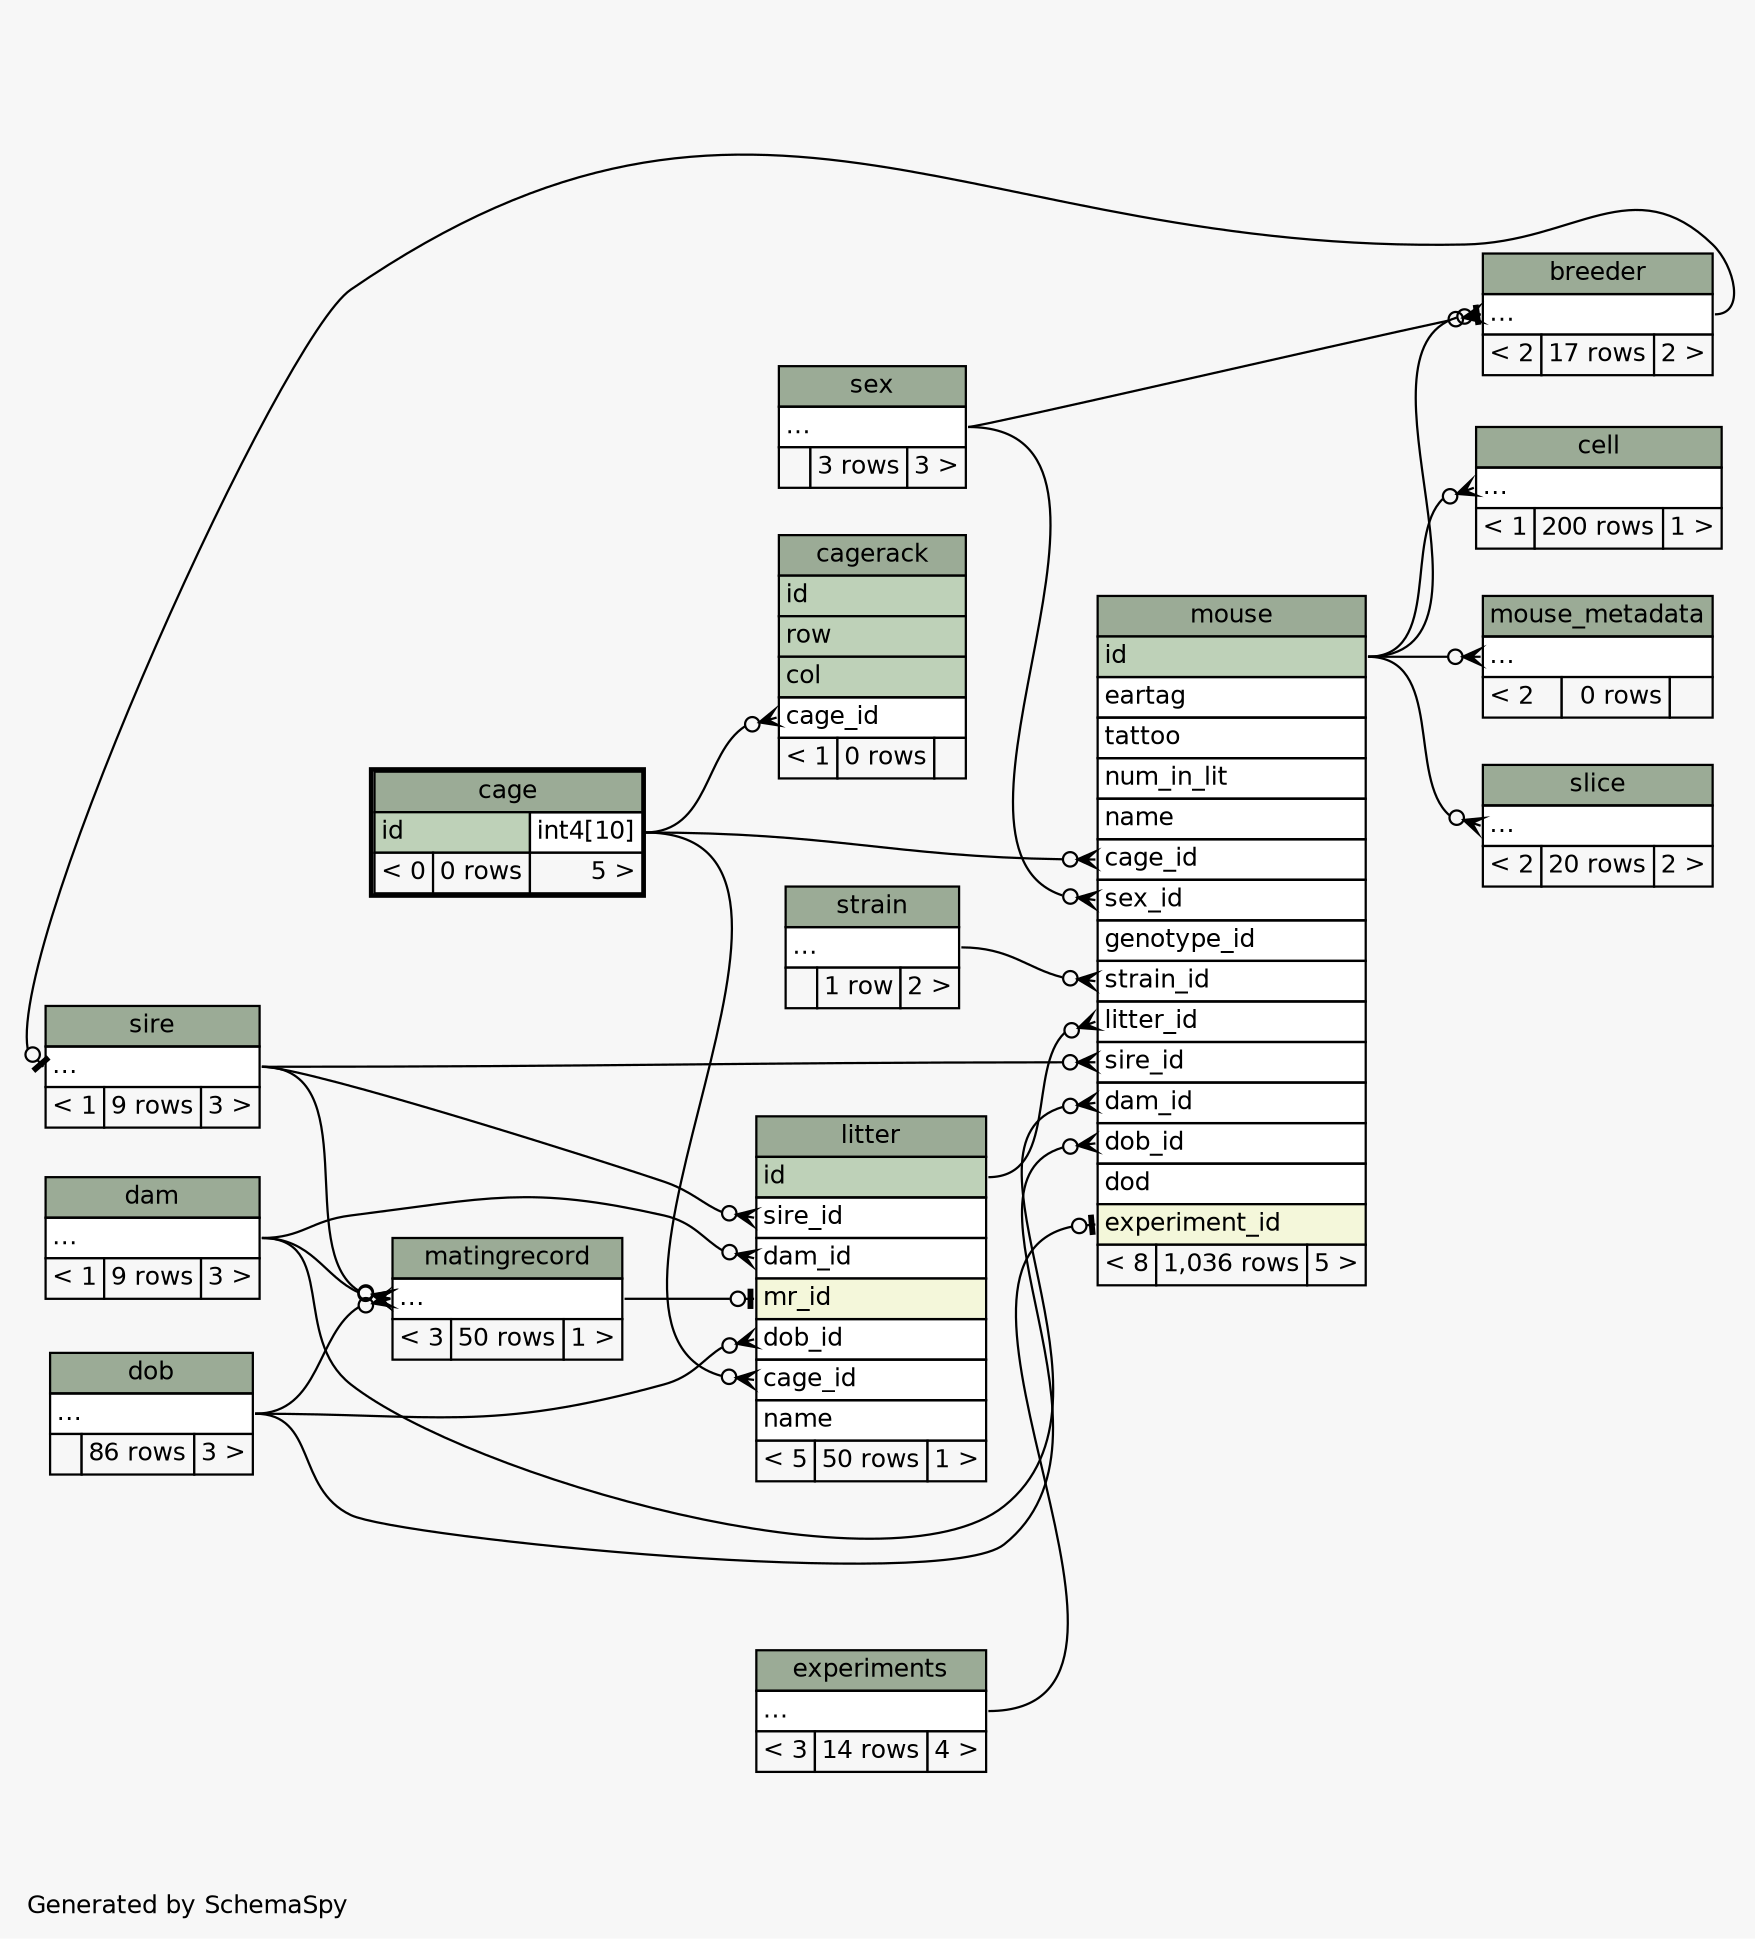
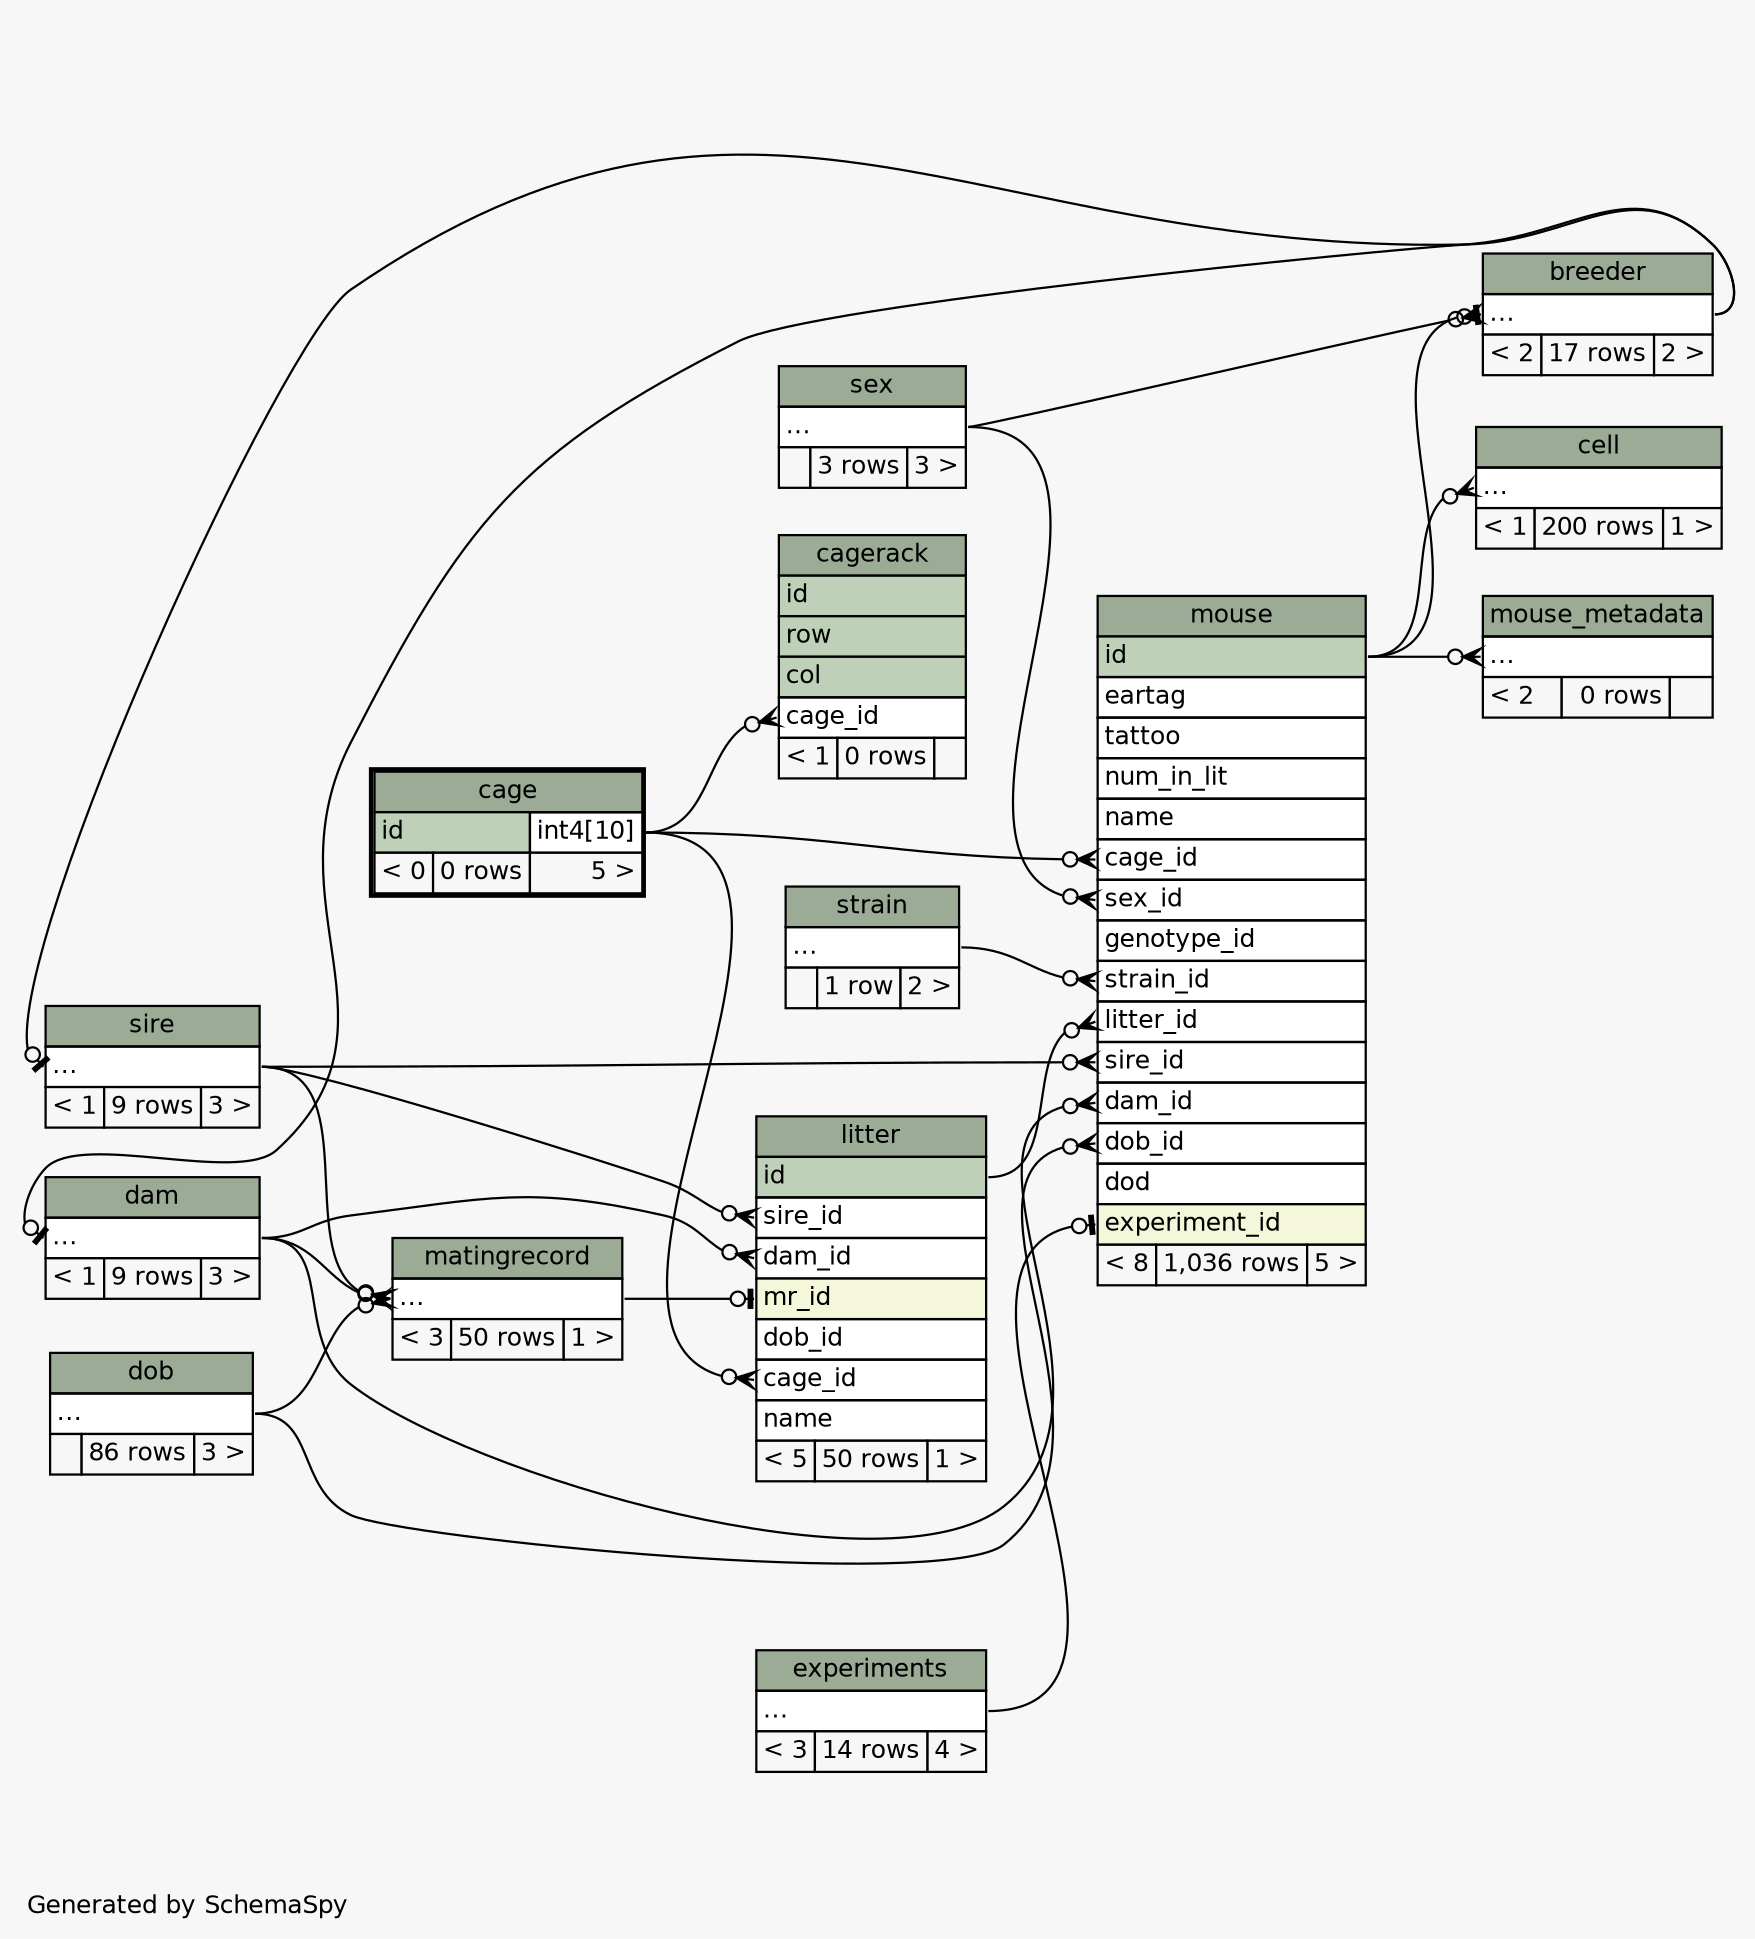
  digraph {
    bgcolor="#f7f7f7"
    fontname=Helvetica
    fontsize=11
    label="\nGenerated by SchemaSpy"
    labeljust=l
    nodesep=0.18
    rankdir=RL
    ranksep=0.46
    node [fontname=Helvetica fontsize=11 shape=plaintext]
    edge [arrowhead=none arrowsize=0.8 arrowtail=crowodot dir=back headport="elipses:e" tailport="elipses:w"]
    n1 [label=<     <TABLE BORDER="0" CELLBORDER="1" CELLSPACING="0" BGCOLOR="#ffffff">       <TR><TD COLSPAN="3" BGCOLOR="#9bab96" ALIGN="CENTER">breeder</TD></TR>       <TR><TD PORT="elipses" COLSPAN="3" ALIGN="LEFT">...</TD></TR>       <TR><TD ALIGN="LEFT" BGCOLOR="#f7f7f7">&lt; 2</TD><TD ALIGN="RIGHT" BGCOLOR="#f7f7f7">17 rows</TD><TD ALIGN="RIGHT" BGCOLOR="#f7f7f7">2 &gt;</TD></TR>     </TABLE>>]
    n2 [label=<     <TABLE BORDER="0" CELLBORDER="1" CELLSPACING="0" BGCOLOR="#ffffff">       <TR><TD COLSPAN="3" BGCOLOR="#9bab96" ALIGN="CENTER">mouse</TD></TR>       <TR><TD PORT="id" COLSPAN="3" BGCOLOR="#bed1b8" ALIGN="LEFT">id</TD></TR>       <TR><TD PORT="eartag" COLSPAN="3" ALIGN="LEFT">eartag</TD></TR>       <TR><TD PORT="tattoo" COLSPAN="3" ALIGN="LEFT">tattoo</TD></TR>       <TR><TD PORT="num_in_lit" COLSPAN="3" ALIGN="LEFT">num_in_lit</TD></TR>       <TR><TD PORT="name" COLSPAN="3" ALIGN="LEFT">name</TD></TR>       <TR><TD PORT="cage_id" COLSPAN="3" ALIGN="LEFT">cage_id</TD></TR>       <TR><TD PORT="sex_id" COLSPAN="3" ALIGN="LEFT">sex_id</TD></TR>       <TR><TD PORT="genotype_id" COLSPAN="3" ALIGN="LEFT">genotype_id</TD></TR>       <TR><TD PORT="strain_id" COLSPAN="3" ALIGN="LEFT">strain_id</TD></TR>       <TR><TD PORT="litter_id" COLSPAN="3" ALIGN="LEFT">litter_id</TD></TR>       <TR><TD PORT="sire_id" COLSPAN="3" ALIGN="LEFT">sire_id</TD></TR>       <TR><TD PORT="dam_id" COLSPAN="3" ALIGN="LEFT">dam_id</TD></TR>       <TR><TD PORT="dob_id" COLSPAN="3" ALIGN="LEFT">dob_id</TD></TR>       <TR><TD PORT="dod" COLSPAN="3" ALIGN="LEFT">dod</TD></TR>       <TR><TD PORT="experiment_id" COLSPAN="3" BGCOLOR="#f4f7da" ALIGN="LEFT">experiment_id</TD></TR>       <TR><TD ALIGN="LEFT" BGCOLOR="#f7f7f7">&lt; 8</TD><TD ALIGN="RIGHT" BGCOLOR="#f7f7f7">1,036 rows</TD><TD ALIGN="RIGHT" BGCOLOR="#f7f7f7">5 &gt;</TD></TR>     </TABLE>>]
    n3 [label=<     <TABLE BORDER="0" CELLBORDER="1" CELLSPACING="0" BGCOLOR="#ffffff">       <TR><TD COLSPAN="3" BGCOLOR="#9bab96" ALIGN="CENTER">sex</TD></TR>       <TR><TD PORT="elipses" COLSPAN="3" ALIGN="LEFT">...</TD></TR>       <TR><TD ALIGN="LEFT" BGCOLOR="#f7f7f7">  </TD><TD ALIGN="RIGHT" BGCOLOR="#f7f7f7">3 rows</TD><TD ALIGN="RIGHT" BGCOLOR="#f7f7f7">3 &gt;</TD></TR>     </TABLE>>]
    n4 [label=<     <TABLE BORDER="2" CELLBORDER="1" CELLSPACING="0" BGCOLOR="#ffffff">       <TR><TD COLSPAN="3" BGCOLOR="#9bab96" ALIGN="CENTER">cage</TD></TR>       <TR><TD PORT="id" COLSPAN="2" BGCOLOR="#bed1b8" ALIGN="LEFT">id</TD><TD PORT="id.type" ALIGN="LEFT">int4[10]</TD></TR>       <TR><TD ALIGN="LEFT" BGCOLOR="#f7f7f7">&lt; 0</TD><TD ALIGN="RIGHT" BGCOLOR="#f7f7f7">0 rows</TD><TD ALIGN="RIGHT" BGCOLOR="#f7f7f7">5 &gt;</TD></TR>     </TABLE>>]
    n5 [label=<     <TABLE BORDER="0" CELLBORDER="1" CELLSPACING="0" BGCOLOR="#ffffff">       <TR><TD COLSPAN="3" BGCOLOR="#9bab96" ALIGN="CENTER">dam</TD></TR>       <TR><TD PORT="elipses" COLSPAN="3" ALIGN="LEFT">...</TD></TR>       <TR><TD ALIGN="LEFT" BGCOLOR="#f7f7f7">&lt; 1</TD><TD ALIGN="RIGHT" BGCOLOR="#f7f7f7">9 rows</TD><TD ALIGN="RIGHT" BGCOLOR="#f7f7f7">3 &gt;</TD></TR>     </TABLE>>]
    n6 [label=<     <TABLE BORDER="0" CELLBORDER="1" CELLSPACING="0" BGCOLOR="#ffffff">       <TR><TD COLSPAN="3" BGCOLOR="#9bab96" ALIGN="CENTER">litter</TD></TR>       <TR><TD PORT="id" COLSPAN="3" BGCOLOR="#bed1b8" ALIGN="LEFT">id</TD></TR>       <TR><TD PORT="sire_id" COLSPAN="3" ALIGN="LEFT">sire_id</TD></TR>       <TR><TD PORT="dam_id" COLSPAN="3" ALIGN="LEFT">dam_id</TD></TR>       <TR><TD PORT="mr_id" COLSPAN="3" BGCOLOR="#f4f7da" ALIGN="LEFT">mr_id</TD></TR>       <TR><TD PORT="dob_id" COLSPAN="3" ALIGN="LEFT">dob_id</TD></TR>       <TR><TD PORT="cage_id" COLSPAN="3" ALIGN="LEFT">cage_id</TD></TR>       <TR><TD PORT="name" COLSPAN="3" ALIGN="LEFT">name</TD></TR>       <TR><TD ALIGN="LEFT" BGCOLOR="#f7f7f7">&lt; 5</TD><TD ALIGN="RIGHT" BGCOLOR="#f7f7f7">50 rows</TD><TD ALIGN="RIGHT" BGCOLOR="#f7f7f7">1 &gt;</TD></TR>     </TABLE>>]
    n7 [label=<     <TABLE BORDER="0" CELLBORDER="1" CELLSPACING="0" BGCOLOR="#ffffff">       <TR><TD COLSPAN="3" BGCOLOR="#9bab96" ALIGN="CENTER">dob</TD></TR>       <TR><TD PORT="elipses" COLSPAN="3" ALIGN="LEFT">...</TD></TR>       <TR><TD ALIGN="LEFT" BGCOLOR="#f7f7f7">  </TD><TD ALIGN="RIGHT" BGCOLOR="#f7f7f7">86 rows</TD><TD ALIGN="RIGHT" BGCOLOR="#f7f7f7">3 &gt;</TD></TR>     </TABLE>>]
    n8 [label=<     <TABLE BORDER="0" CELLBORDER="1" CELLSPACING="0" BGCOLOR="#ffffff">       <TR><TD COLSPAN="3" BGCOLOR="#9bab96" ALIGN="CENTER">sire</TD></TR>       <TR><TD PORT="elipses" COLSPAN="3" ALIGN="LEFT">...</TD></TR>       <TR><TD ALIGN="LEFT" BGCOLOR="#f7f7f7">&lt; 1</TD><TD ALIGN="RIGHT" BGCOLOR="#f7f7f7">9 rows</TD><TD ALIGN="RIGHT" BGCOLOR="#f7f7f7">3 &gt;</TD></TR>     </TABLE>>]
    n9 [label=<     <TABLE BORDER="0" CELLBORDER="1" CELLSPACING="0" BGCOLOR="#ffffff">       <TR><TD COLSPAN="3" BGCOLOR="#9bab96" ALIGN="CENTER">experiments</TD></TR>       <TR><TD PORT="elipses" COLSPAN="3" ALIGN="LEFT">...</TD></TR>       <TR><TD ALIGN="LEFT" BGCOLOR="#f7f7f7">&lt; 3</TD><TD ALIGN="RIGHT" BGCOLOR="#f7f7f7">14 rows</TD><TD ALIGN="RIGHT" BGCOLOR="#f7f7f7">4 &gt;</TD></TR>     </TABLE>>]
    n10 [label=<     <TABLE BORDER="0" CELLBORDER="1" CELLSPACING="0" BGCOLOR="#ffffff">       <TR><TD COLSPAN="3" BGCOLOR="#9bab96" ALIGN="CENTER">strain</TD></TR>       <TR><TD PORT="elipses" COLSPAN="3" ALIGN="LEFT">...</TD></TR>       <TR><TD ALIGN="LEFT" BGCOLOR="#f7f7f7">  </TD><TD ALIGN="RIGHT" BGCOLOR="#f7f7f7">1 row</TD><TD ALIGN="RIGHT" BGCOLOR="#f7f7f7">2 &gt;</TD></TR>     </TABLE>>]
    n11 [label=<     <TABLE BORDER="0" CELLBORDER="1" CELLSPACING="0" BGCOLOR="#ffffff">       <TR><TD COLSPAN="3" BGCOLOR="#9bab96" ALIGN="CENTER">matingrecord</TD></TR>       <TR><TD PORT="elipses" COLSPAN="3" ALIGN="LEFT">...</TD></TR>       <TR><TD ALIGN="LEFT" BGCOLOR="#f7f7f7">&lt; 3</TD><TD ALIGN="RIGHT" BGCOLOR="#f7f7f7">50 rows</TD><TD ALIGN="RIGHT" BGCOLOR="#f7f7f7">1 &gt;</TD></TR>     </TABLE>>]
    n12 [label=<     <TABLE BORDER="0" CELLBORDER="1" CELLSPACING="0" BGCOLOR="#ffffff">       <TR><TD COLSPAN="3" BGCOLOR="#9bab96" ALIGN="CENTER">cagerack</TD></TR>       <TR><TD PORT="id" COLSPAN="3" BGCOLOR="#bed1b8" ALIGN="LEFT">id</TD></TR>       <TR><TD PORT="row" COLSPAN="3" BGCOLOR="#bed1b8" ALIGN="LEFT">row</TD></TR>       <TR><TD PORT="col" COLSPAN="3" BGCOLOR="#bed1b8" ALIGN="LEFT">col</TD></TR>       <TR><TD PORT="cage_id" COLSPAN="3" ALIGN="LEFT">cage_id</TD></TR>       <TR><TD ALIGN="LEFT" BGCOLOR="#f7f7f7">&lt; 1</TD><TD ALIGN="RIGHT" BGCOLOR="#f7f7f7">0 rows</TD><TD ALIGN="RIGHT" BGCOLOR="#f7f7f7">  </TD></TR>     </TABLE>>]
    n13 [label=<     <TABLE BORDER="0" CELLBORDER="1" CELLSPACING="0" BGCOLOR="#ffffff">       <TR><TD COLSPAN="3" BGCOLOR="#9bab96" ALIGN="CENTER">cell</TD></TR>       <TR><TD PORT="elipses" COLSPAN="3" ALIGN="LEFT">...</TD></TR>       <TR><TD ALIGN="LEFT" BGCOLOR="#f7f7f7">&lt; 1</TD><TD ALIGN="RIGHT" BGCOLOR="#f7f7f7">200 rows</TD><TD ALIGN="RIGHT" BGCOLOR="#f7f7f7">1 &gt;</TD></TR>     </TABLE>>]
    n14 [label=<     <TABLE BORDER="0" CELLBORDER="1" CELLSPACING="0" BGCOLOR="#ffffff">       <TR><TD COLSPAN="3" BGCOLOR="#9bab96" ALIGN="CENTER">mouse_metadata</TD></TR>       <TR><TD PORT="elipses" COLSPAN="3" ALIGN="LEFT">...</TD></TR>       <TR><TD ALIGN="LEFT" BGCOLOR="#f7f7f7">&lt; 2</TD><TD ALIGN="RIGHT" BGCOLOR="#f7f7f7">0 rows</TD><TD ALIGN="RIGHT" BGCOLOR="#f7f7f7">  </TD></TR>     </TABLE>>]
-   n15 [label=<     <TABLE BORDER="0" CELLBORDER="1" CELLSPACING="0" BGCOLOR="#ffffff">       <TR><TD COLSPAN="3" BGCOLOR="#9bab96" ALIGN="CENTER">slice</TD></TR>       <TR><TD PORT="elipses" COLSPAN="3" ALIGN="LEFT">...</TD></TR>       <TR><TD ALIGN="LEFT" BGCOLOR="#f7f7f7">&lt; 2</TD><TD ALIGN="RIGHT" BGCOLOR="#f7f7f7">20 rows</TD><TD ALIGN="RIGHT" BGCOLOR="#f7f7f7">2 &gt;</TD></TR>     </TABLE>>]
    n1 -> n2 [arrowtail=teeodot headport="id:e"]
    n1 -> n3
    n2 -> n3 [tailport="sex_id:w"]
    n2 -> n4 [headport="id.type:e" tailport="cage_id:w"]
    n2 -> n5 [tailport="dam_id:w"]
    n2 -> n6 [headport="id:e" tailport="litter_id:w"]
    n2 -> n7 [tailport="dob_id:w"]
    n2 -> n8 [tailport="sire_id:w"]
    n2 -> n9 [arrowtail=teeodot tailport="experiment_id:w"]
    n2 -> n10 [tailport="strain_id:w"]
+   n5 -> n1 [arrowtail=teeodot]
    n6 -> n4 [headport="id.type:e" tailport="cage_id:w"]
    n6 -> n5 [tailport="dam_id:w"]
-   n6 -> n7 [tailport="dob_id:w"]
    n6 -> n8 [tailport="sire_id:w"]
    n6 -> n11 [arrowtail=teeodot tailport="mr_id:w"]
    n8 -> n1 [arrowtail=teeodot]
    n11 -> n5
    n11 -> n7
    n11 -> n8
    n12 -> n4 [headport="id.type:e" tailport="cage_id:w"]
    n13 -> n2 [headport="id:e"]
    n14 -> n2 [headport="id:e"]
-   n15 -> n2 [headport="id:e"]
  }
